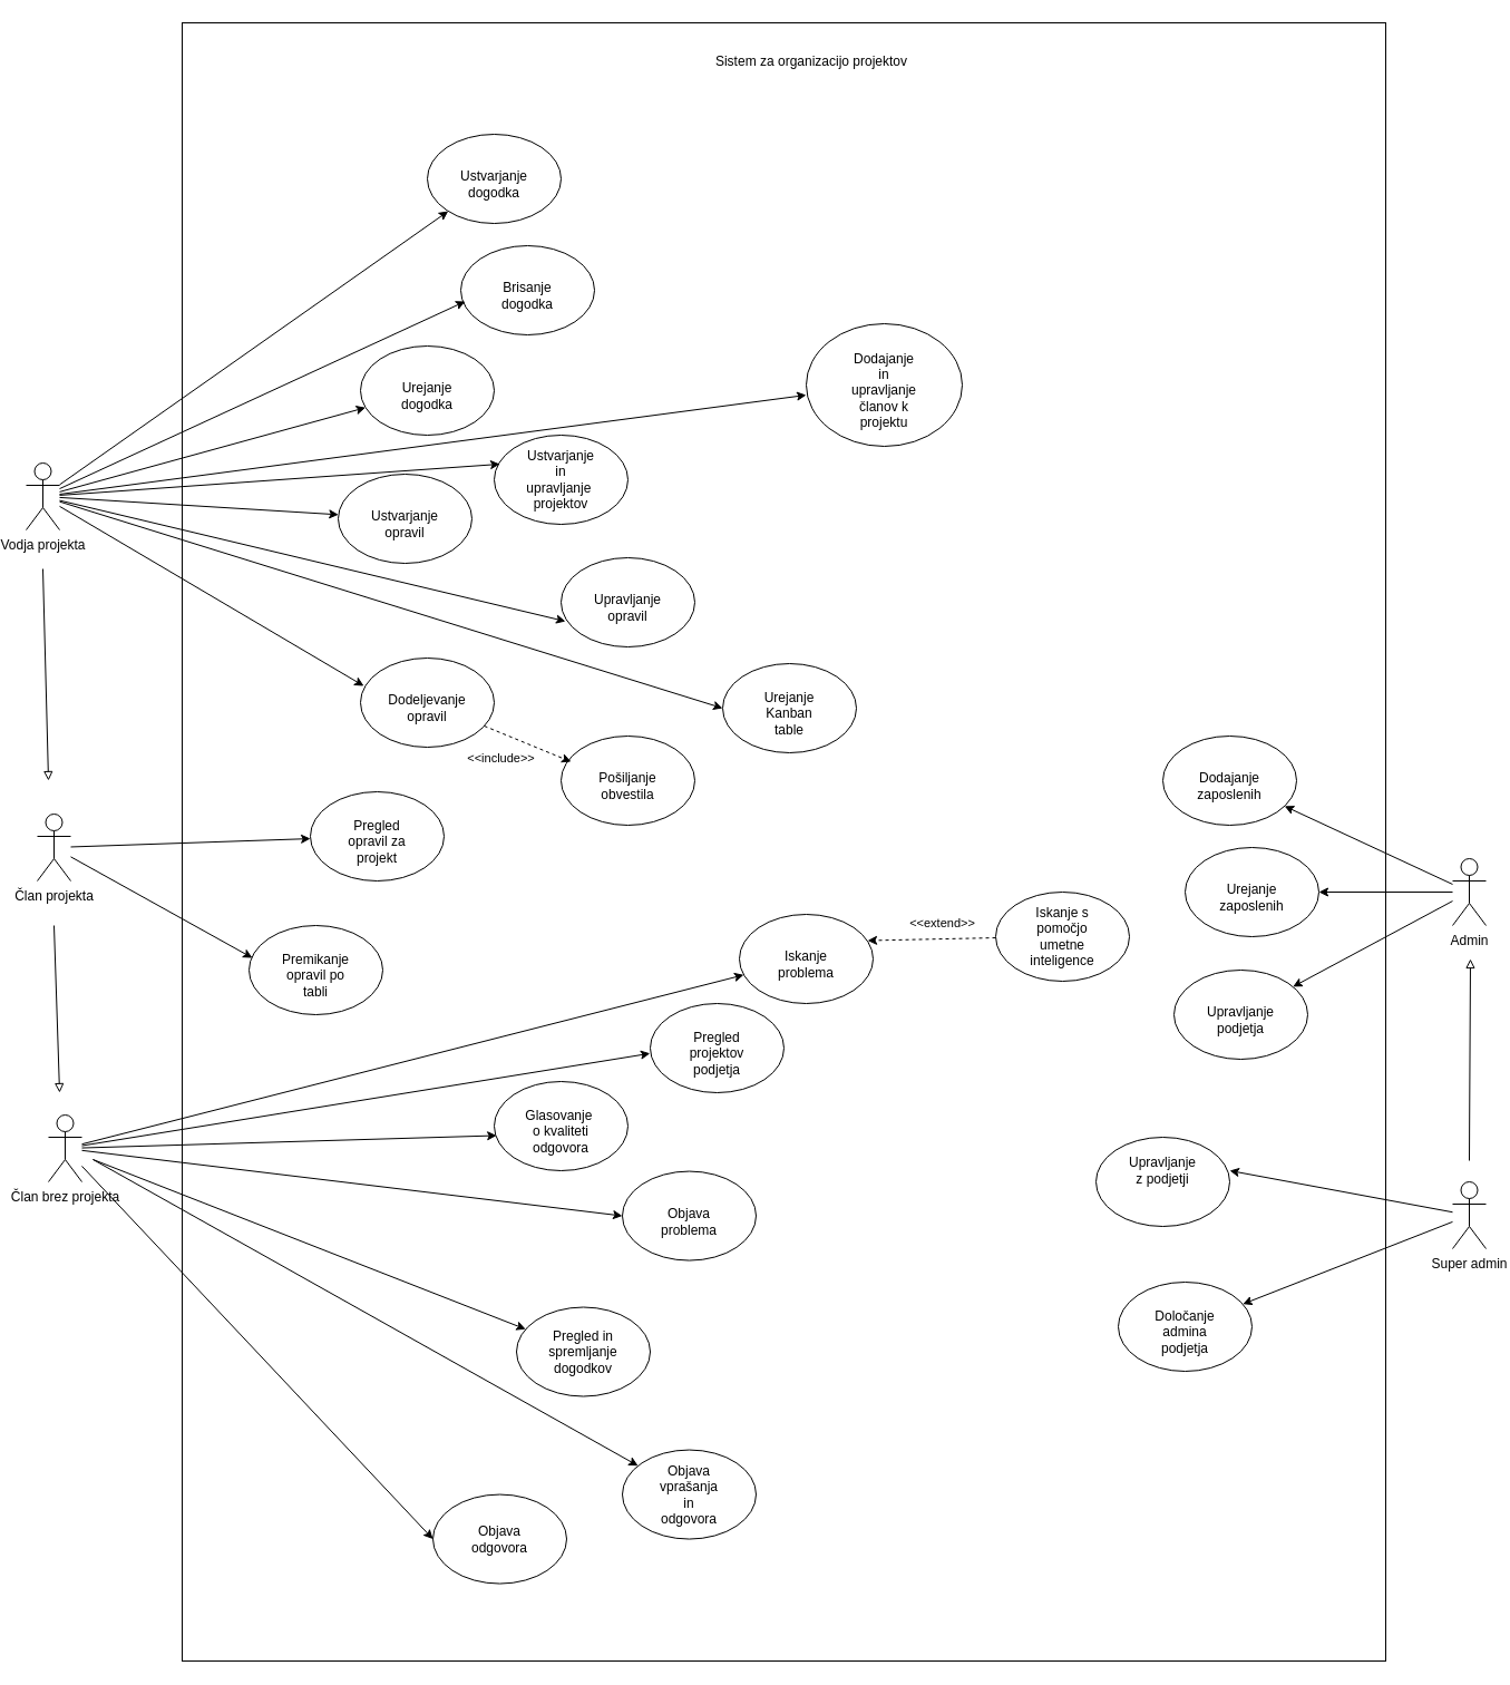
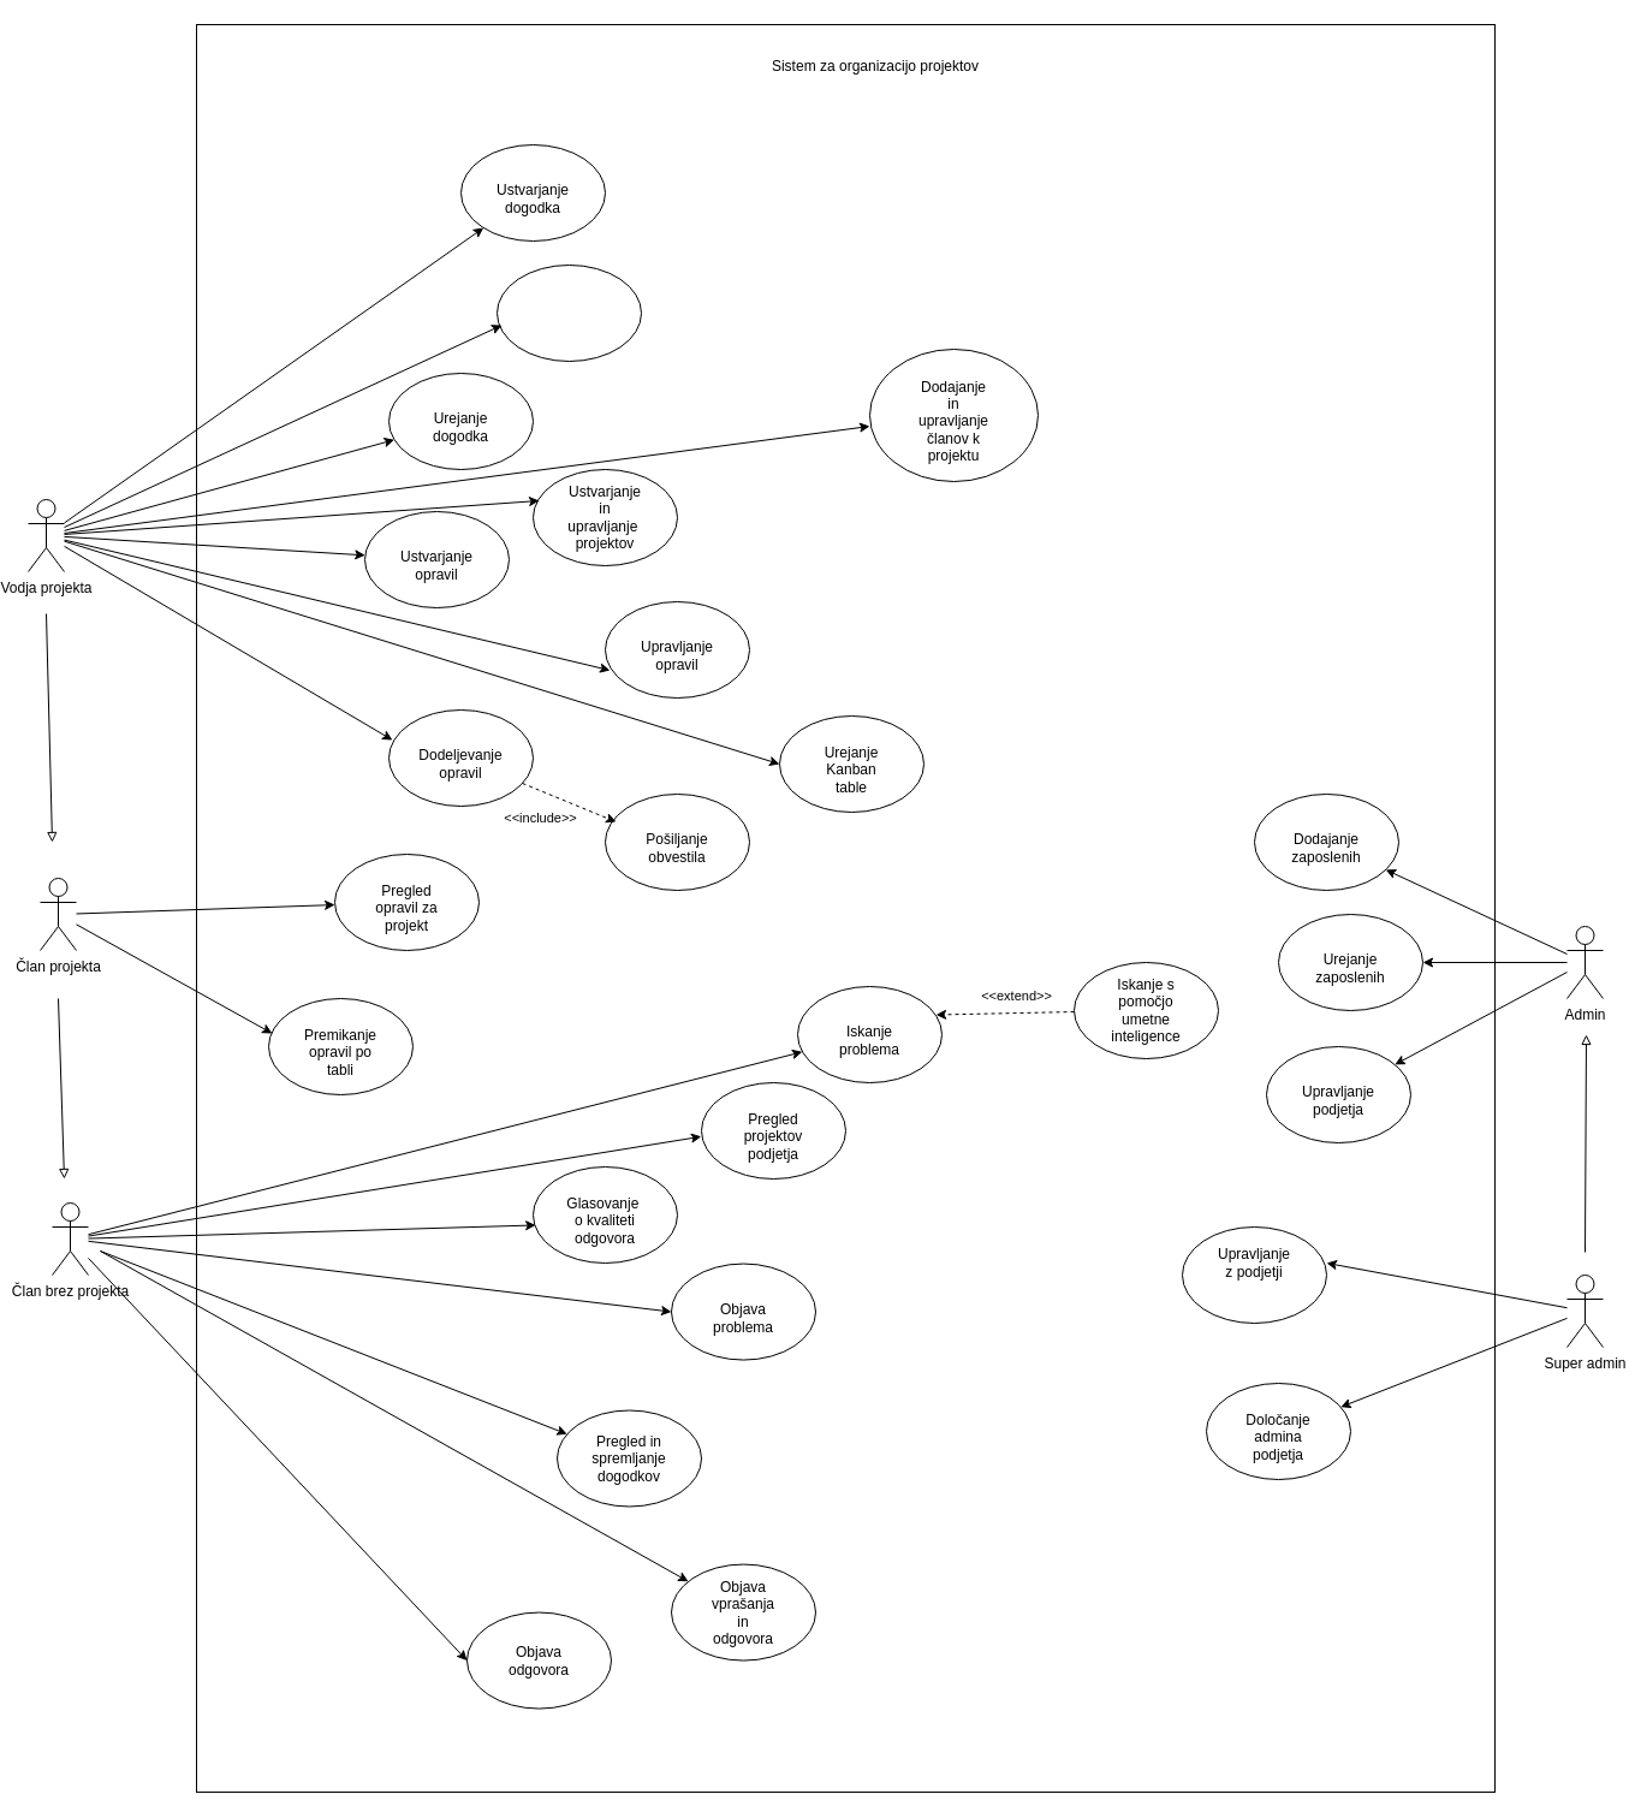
  <mxCell id="0" />
  <mxCell id="1" parent="0" />
  <mxCell id="2" value="" style="rounded=0;whiteSpace=wrap;html=1;" vertex="1" parent="1"><mxGeometry x="160" y="20" width="1080" height="1470" as="geometry" /></mxCell>
  <mxCell id="3" value="Sistem za organizacijo projektov" style="text;html=1;strokeColor=none;fillColor=none;align=center;verticalAlign=middle;whiteSpace=wrap;rounded=0;" vertex="1" parent="1"><mxGeometry x="600" y="40" width="250" height="30" as="geometry" /></mxCell>
  <mxCell id="4" style="rounded=0;orthogonalLoop=1;jettySize=auto;html=1;" edge="1" parent="1" target="52"><mxGeometry relative="1" as="geometry"><mxPoint x="80" y="1040" as="sourcePoint" /></mxGeometry></mxCell>
  <mxCell id="5" style="rounded=0;orthogonalLoop=1;jettySize=auto;html=1;" edge="1" parent="1" source="11" target="34"><mxGeometry relative="1" as="geometry" /></mxCell>
  <mxCell id="6" style="rounded=0;orthogonalLoop=1;jettySize=auto;html=1;entryX=0;entryY=0.5;entryDx=0;entryDy=0;" edge="1" parent="1" source="11" target="26"><mxGeometry relative="1" as="geometry" /></mxCell>
  <mxCell id="7" style="rounded=0;orthogonalLoop=1;jettySize=auto;html=1;entryX=0.018;entryY=0.606;entryDx=0;entryDy=0;entryPerimeter=0;" edge="1" parent="1" source="11" target="38"><mxGeometry relative="1" as="geometry" /></mxCell>
  <mxCell id="8" style="rounded=0;orthogonalLoop=1;jettySize=auto;html=1;" edge="1" parent="1" target="42"><mxGeometry relative="1" as="geometry"><mxPoint x="80" y="1040" as="sourcePoint" /></mxGeometry></mxCell>
  <mxCell id="9" style="rounded=0;orthogonalLoop=1;jettySize=auto;html=1;entryX=0;entryY=0.5;entryDx=0;entryDy=0;" edge="1" parent="1" source="11" target="36"><mxGeometry relative="1" as="geometry" /></mxCell>
  <mxCell id="10" style="rounded=0;orthogonalLoop=1;jettySize=auto;html=1;entryX=-0.001;entryY=0.56;entryDx=0;entryDy=0;entryPerimeter=0;" edge="1" parent="1" source="11" target="87"><mxGeometry relative="1" as="geometry" /></mxCell>
  <mxCell id="11" value="Član brez projekta" style="shape=umlActor;verticalLabelPosition=bottom;verticalAlign=top;html=1;outlineConnect=0;" vertex="1" parent="1"><mxGeometry x="40" y="1000" width="30" height="60" as="geometry" /></mxCell>
  <mxCell id="12" style="rounded=0;orthogonalLoop=1;jettySize=auto;html=1;" edge="1" parent="1" source="15" target="62"><mxGeometry relative="1" as="geometry" /></mxCell>
  <mxCell id="13" style="edgeStyle=orthogonalEdgeStyle;rounded=0;orthogonalLoop=1;jettySize=auto;html=1;" edge="1" parent="1" source="15" target="64"><mxGeometry relative="1" as="geometry" /></mxCell>
  <mxCell id="14" style="rounded=0;orthogonalLoop=1;jettySize=auto;html=1;" edge="1" parent="1" source="15" target="66"><mxGeometry relative="1" as="geometry" /></mxCell>
  <mxCell id="15" value="Admin" style="shape=umlActor;verticalLabelPosition=bottom;verticalAlign=top;html=1;outlineConnect=0;" vertex="1" parent="1"><mxGeometry x="1300" y="770" width="30" height="60" as="geometry" /></mxCell>
  <mxCell id="16" value="" style="ellipse;whiteSpace=wrap;html=1;" vertex="1" parent="1"><mxGeometry x="500" y="500" width="120" height="80" as="geometry" /></mxCell>
  <mxCell id="17" value="Upravljanje opravil" style="text;html=1;strokeColor=none;fillColor=none;align=center;verticalAlign=middle;whiteSpace=wrap;rounded=0;" vertex="1" parent="1"><mxGeometry x="530" y="530" width="60" height="30" as="geometry" /></mxCell>
  <mxCell id="18" value="" style="ellipse;whiteSpace=wrap;html=1;" vertex="1" parent="1"><mxGeometry x="645" y="595" width="120" height="80" as="geometry" /></mxCell>
  <mxCell id="19" value="Urejanje Kanban table" style="text;html=1;strokeColor=none;fillColor=none;align=center;verticalAlign=middle;whiteSpace=wrap;rounded=0;" vertex="1" parent="1"><mxGeometry x="675" y="625" width="60" height="30" as="geometry" /></mxCell>
  <mxCell id="20" value="" style="ellipse;whiteSpace=wrap;html=1;" vertex="1" parent="1"><mxGeometry x="220" y="830" width="120" height="80" as="geometry" /></mxCell>
  <mxCell id="21" value="Premikanje opravil po tabli" style="text;html=1;strokeColor=none;fillColor=none;align=center;verticalAlign=middle;whiteSpace=wrap;rounded=0;" vertex="1" parent="1"><mxGeometry x="250" y="860" width="60" height="30" as="geometry" /></mxCell>
  <mxCell id="22" value="" style="ellipse;whiteSpace=wrap;html=1;" vertex="1" parent="1"><mxGeometry x="300" y="425" width="120" height="80" as="geometry" /></mxCell>
  <mxCell id="23" value="Ustvarjanje opravil" style="text;html=1;strokeColor=none;fillColor=none;align=center;verticalAlign=middle;whiteSpace=wrap;rounded=0;" vertex="1" parent="1"><mxGeometry x="330" y="455" width="60" height="30" as="geometry" /></mxCell>
  <mxCell id="24" value="" style="ellipse;whiteSpace=wrap;html=1;" vertex="1" parent="1"><mxGeometry x="320" y="590" width="120" height="80" as="geometry" /></mxCell>
  <mxCell id="25" value="Dodeljevanje opravil" style="text;html=1;strokeColor=none;fillColor=none;align=center;verticalAlign=middle;whiteSpace=wrap;rounded=0;" vertex="1" parent="1"><mxGeometry x="350" y="620" width="60" height="30" as="geometry" /></mxCell>
  <mxCell id="26" value="" style="ellipse;whiteSpace=wrap;html=1;" vertex="1" parent="1"><mxGeometry x="555" y="1050.55" width="120" height="80" as="geometry" /></mxCell>
  <mxCell id="27" value="Objava problema" style="text;html=1;strokeColor=none;fillColor=none;align=center;verticalAlign=middle;whiteSpace=wrap;rounded=0;" vertex="1" parent="1"><mxGeometry x="585" y="1080.55" width="60" height="30" as="geometry" /></mxCell>
  <mxCell id="28" value="" style="ellipse;whiteSpace=wrap;html=1;" vertex="1" parent="1"><mxGeometry x="500" y="660" width="120" height="80" as="geometry" /></mxCell>
  <mxCell id="29" value="Pošiljanje obvestila" style="text;html=1;strokeColor=none;fillColor=none;align=center;verticalAlign=middle;whiteSpace=wrap;rounded=0;" vertex="1" parent="1"><mxGeometry x="530" y="690" width="60" height="30" as="geometry" /></mxCell>
  <mxCell id="30" value="" style="endArrow=classic;html=1;rounded=0;entryX=0.075;entryY=0.288;entryDx=0;entryDy=0;entryPerimeter=0;dashed=1;" edge="1" parent="1" source="24" target="28"><mxGeometry width="50" height="50" relative="1" as="geometry"><mxPoint x="530" y="780" as="sourcePoint" /><mxPoint x="580" y="730" as="targetPoint" /></mxGeometry></mxCell>
  <mxCell id="31" value="&amp;lt;&amp;lt;include&amp;gt;&amp;gt;" style="edgeLabel;html=1;align=center;verticalAlign=middle;resizable=0;points=[];" vertex="1" connectable="0" parent="30"><mxGeometry x="0.395" y="1" relative="1" as="geometry"><mxPoint x="-41" y="7" as="offset" /></mxGeometry></mxCell>
  <mxCell id="32" style="rounded=0;orthogonalLoop=1;jettySize=auto;html=1;dashed=1;entryX=0.959;entryY=0.294;entryDx=0;entryDy=0;entryPerimeter=0;" edge="1" parent="1" source="40" target="34"><mxGeometry relative="1" as="geometry" /></mxCell>
  <mxCell id="33" value="&amp;lt;&amp;lt;extend&amp;gt;&amp;gt;" style="edgeLabel;html=1;align=center;verticalAlign=middle;resizable=0;points=[];" vertex="1" connectable="0" parent="32"><mxGeometry x="-0.182" relative="1" as="geometry"><mxPoint x="-2" y="-15" as="offset" /></mxGeometry></mxCell>
  <mxCell id="34" value="" style="ellipse;whiteSpace=wrap;html=1;" vertex="1" parent="1"><mxGeometry x="660" y="820" width="120" height="80" as="geometry" /></mxCell>
  <mxCell id="35" value="Iskanje problema" style="text;html=1;strokeColor=none;fillColor=none;align=center;verticalAlign=middle;whiteSpace=wrap;rounded=0;" vertex="1" parent="1"><mxGeometry x="690" y="850" width="60" height="30" as="geometry" /></mxCell>
  <mxCell id="36" value="" style="ellipse;whiteSpace=wrap;html=1;" vertex="1" parent="1"><mxGeometry x="385" y="1340.55" width="120" height="80" as="geometry" /></mxCell>
  <mxCell id="37" value="Objava odgovora" style="text;html=1;strokeColor=none;fillColor=none;align=center;verticalAlign=middle;whiteSpace=wrap;rounded=0;" vertex="1" parent="1"><mxGeometry x="415" y="1370.55" width="60" height="20" as="geometry" /></mxCell>
  <mxCell id="38" value="" style="ellipse;whiteSpace=wrap;html=1;" vertex="1" parent="1"><mxGeometry x="440" y="970" width="120" height="80" as="geometry" /></mxCell>
  <mxCell id="39" value="Glasovanje&amp;nbsp; o kvaliteti odgovora" style="text;html=1;strokeColor=none;fillColor=none;align=center;verticalAlign=middle;whiteSpace=wrap;rounded=0;" vertex="1" parent="1"><mxGeometry x="470" y="1000" width="60" height="30" as="geometry" /></mxCell>
  <mxCell id="40" value="" style="ellipse;whiteSpace=wrap;html=1;" vertex="1" parent="1"><mxGeometry x="890" y="800" width="120" height="80" as="geometry" /></mxCell>
  <mxCell id="41" value="Iskanje s pomočjo umetne inteligence" style="text;html=1;strokeColor=none;fillColor=none;align=center;verticalAlign=middle;whiteSpace=wrap;rounded=0;" vertex="1" parent="1"><mxGeometry x="920" y="825" width="60" height="30" as="geometry" /></mxCell>
  <mxCell id="42" value="" style="ellipse;whiteSpace=wrap;html=1;" vertex="1" parent="1"><mxGeometry x="555" y="1300.55" width="120" height="80" as="geometry" /></mxCell>
  <mxCell id="43" value="Objava vprašanja in odgovora" style="text;html=1;strokeColor=none;fillColor=none;align=center;verticalAlign=middle;whiteSpace=wrap;rounded=0;" vertex="1" parent="1"><mxGeometry x="585" y="1325.55" width="60" height="30" as="geometry" /></mxCell>
  <mxCell id="44" value="" style="ellipse;whiteSpace=wrap;html=1;" vertex="1" parent="1"><mxGeometry x="380" y="120" width="120" height="80" as="geometry" /></mxCell>
  <mxCell id="45" value="Ustvarjanje dogodka" style="text;html=1;strokeColor=none;fillColor=none;align=center;verticalAlign=middle;whiteSpace=wrap;rounded=0;" vertex="1" parent="1"><mxGeometry x="410" y="150" width="60" height="30" as="geometry" /></mxCell>
  <mxCell id="46" value="" style="ellipse;whiteSpace=wrap;html=1;" vertex="1" parent="1"><mxGeometry x="410" y="220" width="120" height="80" as="geometry" /></mxCell>
- <mxCell id="47" value="Brisanje dogodka" style="text;html=1;strokeColor=none;fillColor=none;align=center;verticalAlign=middle;whiteSpace=wrap;rounded=0;" vertex="1" parent="1"><mxGeometry x="440" y="250" width="60" height="30" as="geometry" /></mxCell>
  <mxCell id="48" value="" style="ellipse;whiteSpace=wrap;html=1;" vertex="1" parent="1"><mxGeometry x="320" y="310" width="120" height="80" as="geometry" /></mxCell>
  <mxCell id="49" value="Urejanje dogodka" style="text;html=1;strokeColor=none;fillColor=none;align=center;verticalAlign=middle;whiteSpace=wrap;rounded=0;" vertex="1" parent="1"><mxGeometry x="350" y="340" width="60" height="30" as="geometry" /></mxCell>
  <mxCell id="50" value="" style="ellipse;whiteSpace=wrap;html=1;" vertex="1" parent="1"><mxGeometry x="275" y="710" width="120" height="80" as="geometry" /></mxCell>
  <mxCell id="51" value="Pregled opravil za projekt" style="text;html=1;strokeColor=none;fillColor=none;align=center;verticalAlign=middle;whiteSpace=wrap;rounded=0;" vertex="1" parent="1"><mxGeometry x="305" y="740" width="60" height="30" as="geometry" /></mxCell>
  <mxCell id="52" value="" style="ellipse;whiteSpace=wrap;html=1;" vertex="1" parent="1"><mxGeometry x="460" y="1172.51" width="120" height="80" as="geometry" /></mxCell>
  <mxCell id="53" value="Pregled in spremljanje dogodkov" style="text;html=1;strokeColor=none;fillColor=none;align=center;verticalAlign=middle;whiteSpace=wrap;rounded=0;" vertex="1" parent="1"><mxGeometry x="490" y="1197.51" width="60" height="30" as="geometry" /></mxCell>
  <mxCell id="54" style="rounded=0;orthogonalLoop=1;jettySize=auto;html=1;endArrow=block;endFill=0;" edge="1" parent="1"><mxGeometry relative="1" as="geometry"><mxPoint x="1316" y="860" as="targetPoint" /><mxPoint x="1315" y="1041" as="sourcePoint" /></mxGeometry></mxCell>
  <mxCell id="55" style="rounded=0;orthogonalLoop=1;jettySize=auto;html=1;entryX=1;entryY=0.375;entryDx=0;entryDy=0;entryPerimeter=0;" edge="1" parent="1" source="57" target="58"><mxGeometry relative="1" as="geometry" /></mxCell>
  <mxCell id="56" style="rounded=0;orthogonalLoop=1;jettySize=auto;html=1;" edge="1" parent="1" source="57" target="60"><mxGeometry relative="1" as="geometry" /></mxCell>
  <mxCell id="57" value="Super admin" style="shape=umlActor;verticalLabelPosition=bottom;verticalAlign=top;html=1;outlineConnect=0;" vertex="1" parent="1"><mxGeometry x="1300" y="1060" width="30" height="60" as="geometry" /></mxCell>
  <mxCell id="58" value="" style="ellipse;whiteSpace=wrap;html=1;" vertex="1" parent="1"><mxGeometry x="980" y="1020" width="120" height="80" as="geometry" /></mxCell>
  <mxCell id="59" value="Upravljanje z podjetji" style="text;html=1;strokeColor=none;fillColor=none;align=center;verticalAlign=middle;whiteSpace=wrap;rounded=0;" vertex="1" parent="1"><mxGeometry x="1010" y="1035" width="60" height="30" as="geometry" /></mxCell>
  <mxCell id="60" value="" style="ellipse;whiteSpace=wrap;html=1;" vertex="1" parent="1"><mxGeometry x="1000" y="1150" width="120" height="80" as="geometry" /></mxCell>
  <mxCell id="61" value="Določanje admina podjetja" style="text;html=1;strokeColor=none;fillColor=none;align=center;verticalAlign=middle;whiteSpace=wrap;rounded=0;" vertex="1" parent="1"><mxGeometry x="1030" y="1180" width="60" height="30" as="geometry" /></mxCell>
  <mxCell id="62" value="" style="ellipse;whiteSpace=wrap;html=1;" vertex="1" parent="1"><mxGeometry x="1040" y="660" width="120" height="80" as="geometry" /></mxCell>
  <mxCell id="63" value="Dodajanje zaposlenih" style="text;html=1;strokeColor=none;fillColor=none;align=center;verticalAlign=middle;whiteSpace=wrap;rounded=0;" vertex="1" parent="1"><mxGeometry x="1070" y="690" width="60" height="30" as="geometry" /></mxCell>
  <mxCell id="64" value="" style="ellipse;whiteSpace=wrap;html=1;" vertex="1" parent="1"><mxGeometry x="1060" y="760" width="120" height="80" as="geometry" /></mxCell>
  <mxCell id="65" value="Urejanje zaposlenih" style="text;html=1;strokeColor=none;fillColor=none;align=center;verticalAlign=middle;whiteSpace=wrap;rounded=0;" vertex="1" parent="1"><mxGeometry x="1090" y="790" width="60" height="30" as="geometry" /></mxCell>
  <mxCell id="66" value="" style="ellipse;whiteSpace=wrap;html=1;" vertex="1" parent="1"><mxGeometry x="1050" y="870" width="120" height="80" as="geometry" /></mxCell>
  <mxCell id="67" value="Upravljanje podjetja" style="text;html=1;strokeColor=none;fillColor=none;align=center;verticalAlign=middle;whiteSpace=wrap;rounded=0;" vertex="1" parent="1"><mxGeometry x="1080" y="900" width="60" height="30" as="geometry" /></mxCell>
  <mxCell id="68" value="" style="ellipse;whiteSpace=wrap;html=1;" vertex="1" parent="1"><mxGeometry x="440" y="390" width="120" height="80" as="geometry" /></mxCell>
  <mxCell id="69" value="Ustvarjanje in upravljanje&amp;nbsp;&lt;br&gt;projektov" style="text;html=1;strokeColor=none;fillColor=none;align=center;verticalAlign=middle;whiteSpace=wrap;rounded=0;" vertex="1" parent="1"><mxGeometry x="470" y="415" width="60" height="30" as="geometry" /></mxCell>
  <mxCell id="70" value="" style="ellipse;whiteSpace=wrap;html=1;" vertex="1" parent="1"><mxGeometry x="720" width="140" height="110" as="geometry" y="290" /></mxCell>
  <mxCell id="71" value="Dodajanje in upravljanje članov k projektu" style="text;html=1;strokeColor=none;fillColor=none;align=center;verticalAlign=middle;whiteSpace=wrap;rounded=0;" vertex="1" parent="1"><mxGeometry x="760" y="335" width="60" height="30" as="geometry" /></mxCell>
  <mxCell id="72" style="rounded=0;orthogonalLoop=1;jettySize=auto;html=1;entryX=0.025;entryY=0.313;entryDx=0;entryDy=0;entryPerimeter=0;" edge="1" parent="1" source="82" target="24"><mxGeometry relative="1" as="geometry" /></mxCell>
  <mxCell id="73" style="rounded=0;orthogonalLoop=1;jettySize=auto;html=1;" edge="1" parent="1" source="82" target="22"><mxGeometry relative="1" as="geometry" /></mxCell>
  <mxCell id="74" style="rounded=0;orthogonalLoop=1;jettySize=auto;html=1;" edge="1" parent="1" source="82" target="48"><mxGeometry relative="1" as="geometry" /></mxCell>
  <mxCell id="75" style="rounded=0;orthogonalLoop=1;jettySize=auto;html=1;entryX=0.033;entryY=0.625;entryDx=0;entryDy=0;entryPerimeter=0;" edge="1" parent="1" source="82" target="46"><mxGeometry relative="1" as="geometry" /></mxCell>
  <mxCell id="76" style="rounded=0;orthogonalLoop=1;jettySize=auto;html=1;" edge="1" parent="1" source="82" target="44"><mxGeometry relative="1" as="geometry" /></mxCell>
  <mxCell id="77" style="rounded=0;orthogonalLoop=1;jettySize=auto;html=1;entryX=0.042;entryY=0.325;entryDx=0;entryDy=0;entryPerimeter=0;" edge="1" parent="1" source="82" target="68"><mxGeometry relative="1" as="geometry" /></mxCell>
  <mxCell id="78" style="rounded=0;orthogonalLoop=1;jettySize=auto;html=1;entryX=0;entryY=0.582;entryDx=0;entryDy=0;entryPerimeter=0;" edge="1" parent="1" source="82" target="70"><mxGeometry relative="1" as="geometry" /></mxCell>
  <mxCell id="79" style="rounded=0;orthogonalLoop=1;jettySize=auto;html=1;endArrow=block;endFill=0;" edge="1" parent="1"><mxGeometry relative="1" as="geometry"><mxPoint x="40" y="700" as="targetPoint" /><mxPoint x="35" y="510" as="sourcePoint" /></mxGeometry></mxCell>
  <mxCell id="80" style="rounded=0;orthogonalLoop=1;jettySize=auto;html=1;entryX=0.033;entryY=0.713;entryDx=0;entryDy=0;entryPerimeter=0;" edge="1" parent="1" source="82" target="16"><mxGeometry relative="1" as="geometry" /></mxCell>
  <mxCell id="81" style="rounded=0;orthogonalLoop=1;jettySize=auto;html=1;entryX=0;entryY=0.5;entryDx=0;entryDy=0;" edge="1" parent="1" source="82" target="18"><mxGeometry relative="1" as="geometry" /></mxCell>
  <mxCell id="82" value="Vodja projekta" style="shape=umlActor;verticalLabelPosition=bottom;verticalAlign=top;html=1;outlineConnect=0;" vertex="1" parent="1"><mxGeometry x="20" y="415" width="30" height="60" as="geometry" /></mxCell>
  <mxCell id="83" style="rounded=0;orthogonalLoop=1;jettySize=auto;html=1;endArrow=block;endFill=0;" edge="1" parent="1"><mxGeometry relative="1" as="geometry"><mxPoint x="50" y="980" as="targetPoint" /><mxPoint x="45" y="830" as="sourcePoint" /></mxGeometry></mxCell>
  <mxCell id="84" style="rounded=0;orthogonalLoop=1;jettySize=auto;html=1;" edge="1" parent="1" source="86" target="50"><mxGeometry relative="1" as="geometry" /></mxCell>
  <mxCell id="85" style="rounded=0;orthogonalLoop=1;jettySize=auto;html=1;entryX=0.025;entryY=0.363;entryDx=0;entryDy=0;entryPerimeter=0;" edge="1" parent="1" source="86" target="20"><mxGeometry relative="1" as="geometry" /></mxCell>
  <mxCell id="86" value="Član projekta" style="shape=umlActor;verticalLabelPosition=bottom;verticalAlign=top;html=1;outlineConnect=0;" vertex="1" parent="1"><mxGeometry x="30" y="730" width="30" height="60" as="geometry" /></mxCell>
  <mxCell id="87" value="" style="ellipse;whiteSpace=wrap;html=1;" vertex="1" parent="1"><mxGeometry x="580" y="900" width="120" height="80" as="geometry" /></mxCell>
  <mxCell id="88" value="Pregled projektov podjetja" style="text;html=1;strokeColor=none;fillColor=none;align=center;verticalAlign=middle;whiteSpace=wrap;rounded=0;" vertex="1" parent="1"><mxGeometry x="610" y="930" width="60" height="30" as="geometry" /></mxCell>
